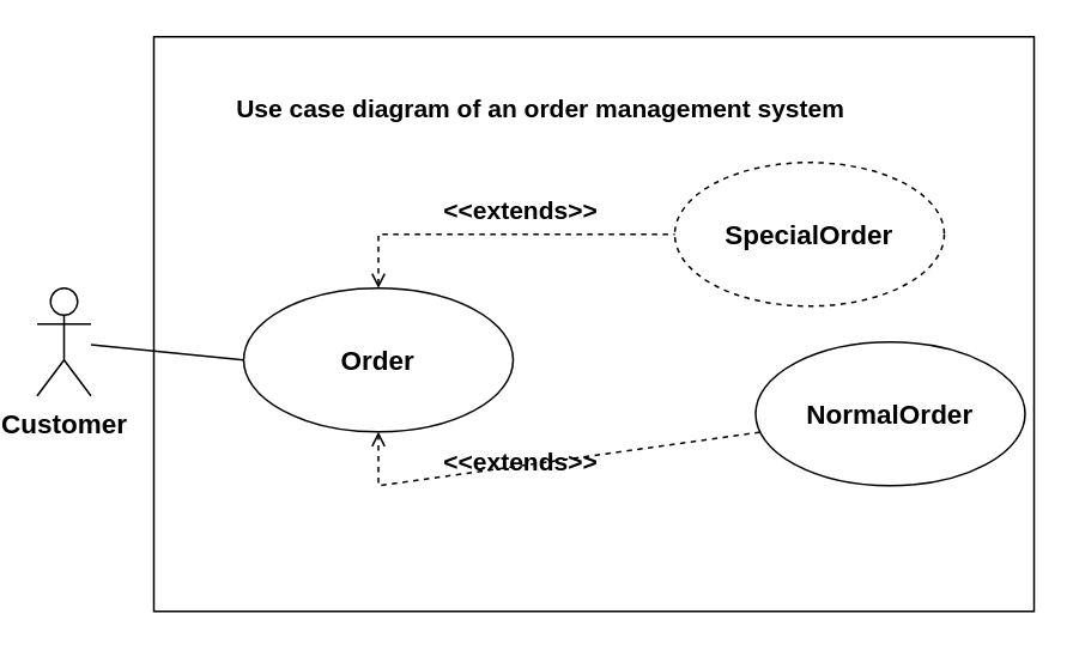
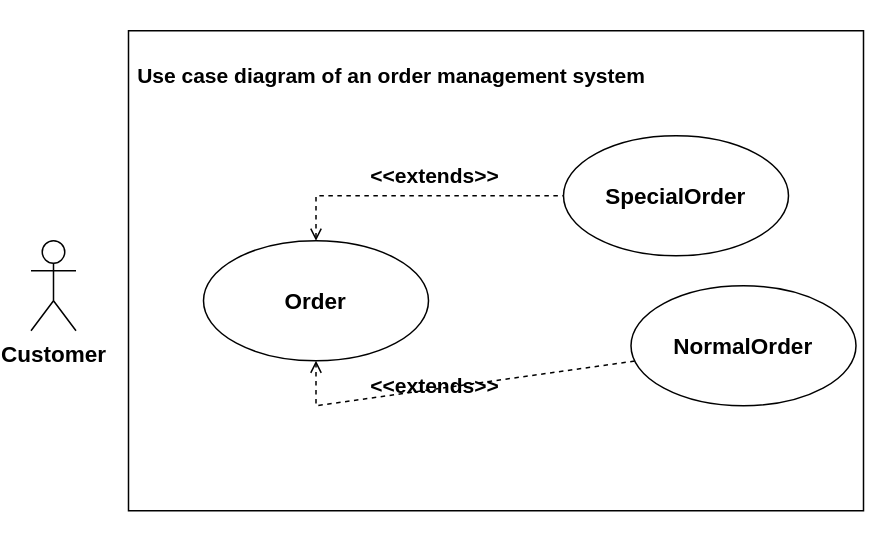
  <mxCell id="0" />
  <mxCell id="1" parent="0" />
- <mxCell id="2" value="&lt;b&gt;&lt;font style=&quot;font-size: 15px&quot;&gt;SpecialOrder&lt;/font&gt;&lt;/b&gt;" style="ellipse;whiteSpace=wrap;html=1;rounded=0;fillColor=none;dashed=1;" vertex="1" parent="1"><mxGeometry x="375" y="90" width="150" height="80" as="geometry" /></mxCell>
+ <mxCell id="2" value="&lt;b&gt;&lt;font style=&quot;font-size: 15px&quot;&gt;SpecialOrder&lt;/font&gt;&lt;/b&gt;" style="ellipse;whiteSpace=wrap;html=1;rounded=0;fillColor=none;" vertex="1" parent="1"><mxGeometry x="375" y="90" width="150" height="80" as="geometry" /></mxCell>
  <mxCell id="3" style="edgeStyle=none;rounded=0;orthogonalLoop=1;jettySize=auto;html=1;entryX=0.5;entryY=1;entryDx=0;entryDy=0;dashed=1;startArrow=none;startFill=0;startSize=6;endArrow=open;endFill=0;" edge="1" parent="1" source="4" target="6"><mxGeometry relative="1" as="geometry"><Array as="points"><mxPoint x="210" y="270" /></Array></mxGeometry></mxCell>
  <mxCell id="4" value="&lt;b&gt;&lt;font style=&quot;font-size: 15px&quot;&gt;NormalOrder&lt;/font&gt;&lt;/b&gt;" style="ellipse;whiteSpace=wrap;html=1;rounded=0;fillColor=none;" vertex="1" parent="1"><mxGeometry x="420" y="190" width="150" height="80" as="geometry" /></mxCell>
  <mxCell id="5" style="edgeStyle=none;rounded=0;orthogonalLoop=1;jettySize=auto;html=1;exitX=0.5;exitY=0;exitDx=0;exitDy=0;entryX=0;entryY=0.5;entryDx=0;entryDy=0;startSize=6;endArrow=none;endFill=0;startArrow=open;startFill=0;dashed=1;" edge="1" parent="1" source="6" target="2"><mxGeometry relative="1" as="geometry"><Array as="points"><mxPoint x="210" y="130" /></Array></mxGeometry></mxCell>
  <mxCell id="6" value="&lt;b&gt;&lt;font style=&quot;font-size: 15px&quot;&gt;Order&lt;/font&gt;&lt;/b&gt;" style="ellipse;whiteSpace=wrap;html=1;rounded=0;fillColor=none;" vertex="1" parent="1"><mxGeometry x="135" y="160" width="150" height="80" as="geometry" /></mxCell>
- <mxCell id="7" style="rounded=0;orthogonalLoop=1;jettySize=auto;html=1;entryX=0;entryY=0.5;entryDx=0;entryDy=0;startSize=6;endArrow=none;endFill=0;" edge="1" parent="1" source="8" target="6"><mxGeometry relative="1" as="geometry" /></mxCell>
  <mxCell id="8" value="&lt;font style=&quot;font-size: 15px&quot;&gt;&lt;b&gt;Customer&lt;/b&gt;&lt;/font&gt;" style="shape=umlActor;html=1;verticalLabelPosition=bottom;verticalAlign=top;align=center;rounded=0;fillColor=none;" vertex="1" parent="1"><mxGeometry x="20" y="160" width="30" height="60" as="geometry" /></mxCell>
  <mxCell id="9" value="&lt;font style=&quot;font-size: 14px&quot;&gt;&lt;b&gt;&amp;lt;&amp;lt;extends&amp;gt;&amp;gt;&lt;/b&gt;&lt;/font&gt;" style="text;html=1;align=center;verticalAlign=middle;resizable=0;points=[];autosize=1;" vertex="1" parent="1"><mxGeometry x="239" y="107" width="100" height="20" as="geometry" /></mxCell>
  <mxCell id="10" value="&lt;font style=&quot;font-size: 14px&quot;&gt;&lt;b&gt;&amp;lt;&amp;lt;extends&amp;gt;&amp;gt;&lt;/b&gt;&lt;/font&gt;" style="text;html=1;align=center;verticalAlign=middle;resizable=0;points=[];autosize=1;" vertex="1" parent="1"><mxGeometry x="239" y="247" width="100" height="20" as="geometry" /></mxCell>
- <mxCell id="11" value="&lt;font style=&quot;font-size: 14px&quot;&gt;&lt;b&gt;Use case diagram of an order management system&lt;/b&gt;&lt;/font&gt;" style="text;html=1;align=center;verticalAlign=middle;resizable=0;points=[];autosize=1;" vertex="1" parent="1"><mxGeometry x="125" y="50" width="350" height="20" as="geometry" /></mxCell>
+ <mxCell id="11" value="&lt;font style=&quot;font-size: 14px&quot;&gt;&lt;b&gt;Use case diagram of an order management system&lt;/b&gt;&lt;/font&gt;" style="text;html=1;align=center;verticalAlign=middle;resizable=0;points=[];autosize=1;" vertex="1" parent="1"><mxGeometry x="85" y="40" width="350" height="20" as="geometry" /></mxCell>
  <mxCell id="12" value="" style="rounded=0;whiteSpace=wrap;html=1;fillColor=none;" vertex="1" parent="1"><mxGeometry x="85" y="20" width="490" height="320" as="geometry" /></mxCell>
